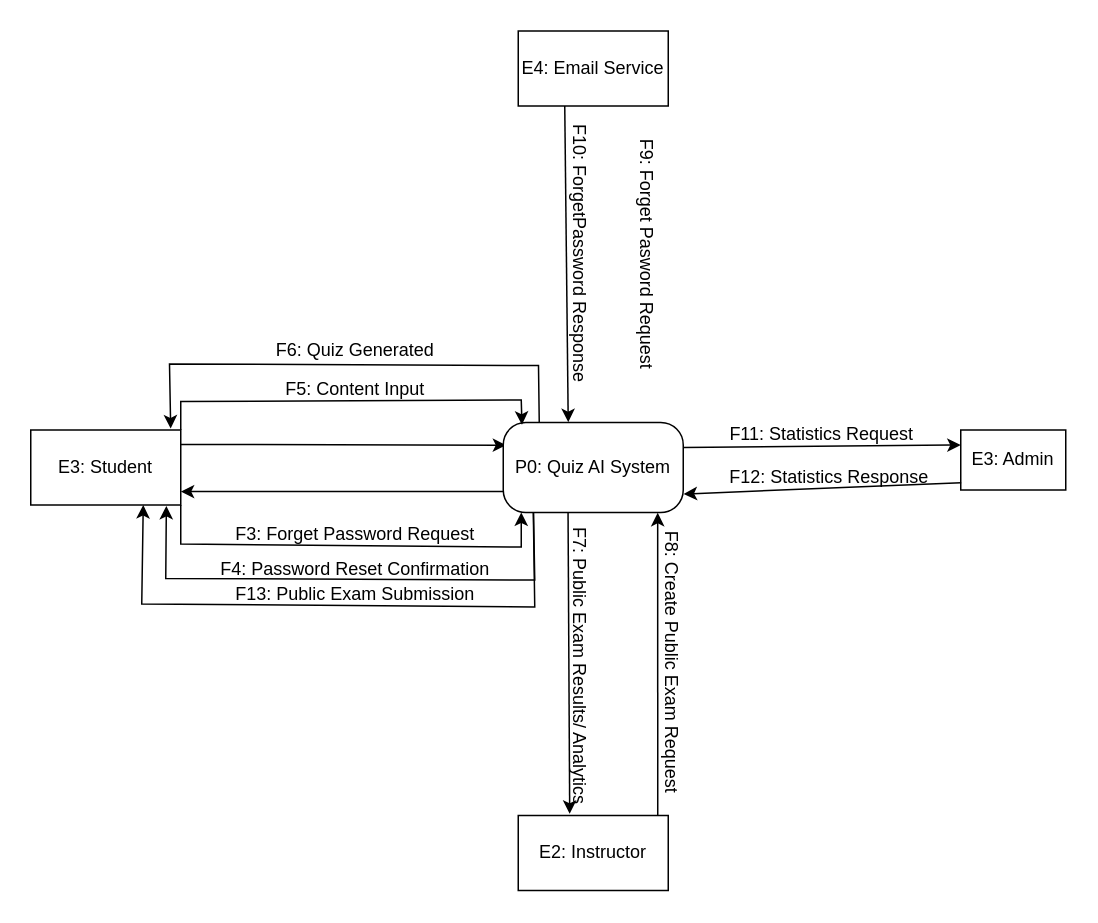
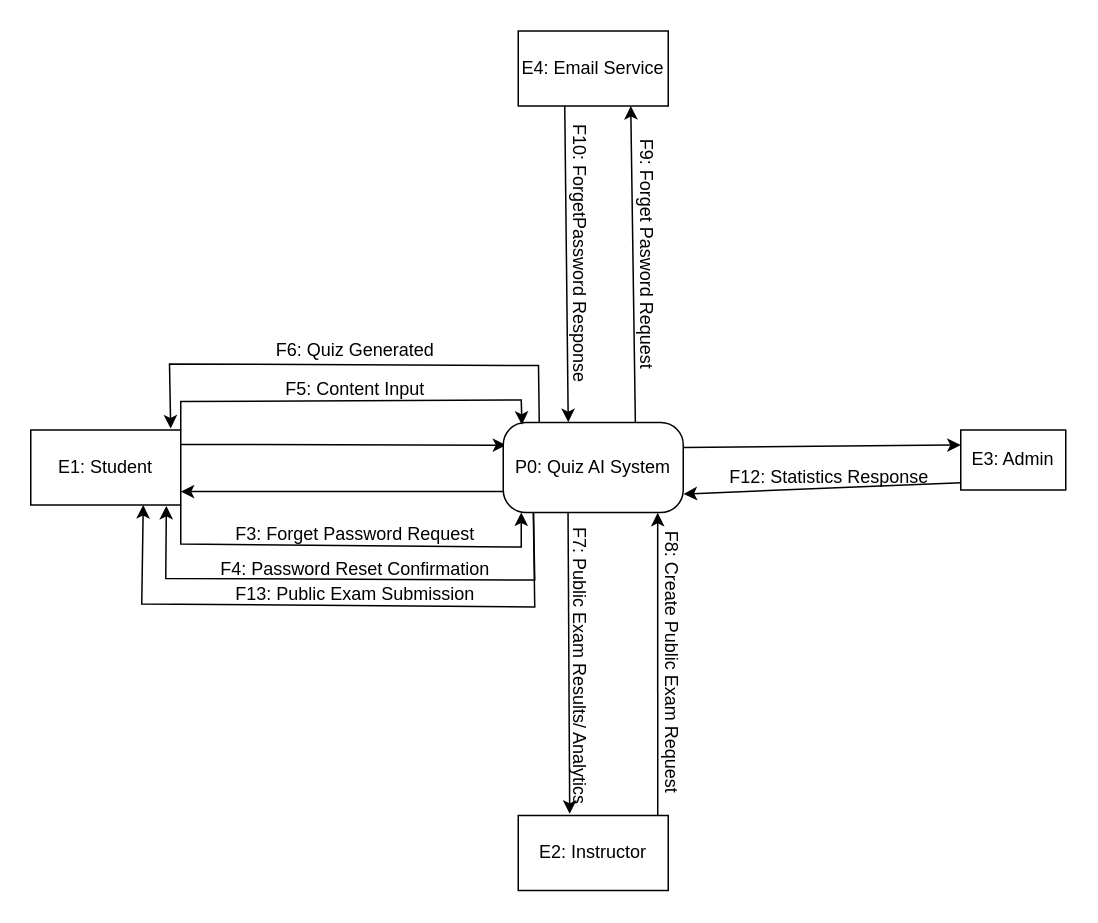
  <mxCell id="0" />
  <mxCell id="1" parent="0" />
- <mxCell id="2" value="E3: Student" style="html=1;dashed=0;whiteSpace=wrap;" vertex="1" parent="1"><mxGeometry x="20" y="286" width="100" height="50" as="geometry" /></mxCell>
+ <mxCell id="2" value="E1: Student" style="html=1;dashed=0;whiteSpace=wrap;" vertex="1" parent="1"><mxGeometry x="20" y="286" width="100" height="50" as="geometry" /></mxCell>
  <mxCell id="3" value="E2: Instructor" style="html=1;dashed=0;whiteSpace=wrap;" vertex="1" parent="1"><mxGeometry x="345" y="543" width="100" height="50" as="geometry" /></mxCell>
  <mxCell id="4" value="E3: Admin" style="html=1;dashed=0;whiteSpace=wrap;" vertex="1" parent="1"><mxGeometry x="640" y="286" width="70" height="40" as="geometry" /></mxCell>
  <mxCell id="5" value="E4: Email Service" style="html=1;dashed=0;whiteSpace=wrap;" vertex="1" parent="1"><mxGeometry x="345" y="20" width="100" height="50" as="geometry" /></mxCell>
  <mxCell id="6" value="" style="endArrow=classic;html=1;rounded=0;entryX=0.02;entryY=0.351;entryDx=0;entryDy=0;entryPerimeter=0;exitX=0.997;exitY=0.192;exitDx=0;exitDy=0;exitPerimeter=0;" edge="1" parent="1" source="2"><mxGeometry width="50" height="50" relative="1" as="geometry"><mxPoint x="124" y="296" as="sourcePoint" /><mxPoint x="337" y="296.1" as="targetPoint" /></mxGeometry></mxCell>
  <mxCell id="7" value="" style="endArrow=classic;html=1;rounded=0;exitX=0.022;exitY=0.66;exitDx=0;exitDy=0;exitPerimeter=0;entryX=1;entryY=0.821;entryDx=0;entryDy=0;entryPerimeter=0;" edge="1" parent="1" target="2"><mxGeometry width="50" height="50" relative="1" as="geometry"><mxPoint x="337.2" y="327" as="sourcePoint" /><mxPoint x="125" y="327" as="targetPoint" /></mxGeometry></mxCell>
  <mxCell id="8" value="" style="endArrow=classic;html=1;rounded=0;entryX=0.1;entryY=1;entryDx=0;entryDy=0;entryPerimeter=0;exitX=1;exitY=1;exitDx=0;exitDy=0;" edge="1" parent="1" source="2" target="10"><mxGeometry width="50" height="50" relative="1" as="geometry"><mxPoint x="165.5" y="376" as="sourcePoint" /><mxPoint x="346.9" y="344.2" as="targetPoint" /><Array as="points"><mxPoint x="120" y="362" /><mxPoint x="347" y="364" /></Array></mxGeometry></mxCell>
  <mxCell id="9" value="" style="endArrow=classic;html=1;rounded=0;exitX=0.168;exitY=0.987;exitDx=0;exitDy=0;exitPerimeter=0;entryX=0.904;entryY=1.012;entryDx=0;entryDy=0;entryPerimeter=0;" edge="1" parent="1" source="10" target="2"><mxGeometry width="50" height="50" relative="1" as="geometry"><mxPoint x="390" y="392" as="sourcePoint" /><mxPoint x="111" y="337" as="targetPoint" /><Array as="points"><mxPoint x="356" y="386" /><mxPoint x="110" y="385" /></Array></mxGeometry></mxCell>
  <mxCell id="10" value="P0: Quiz AI System" style="rounded=1;whiteSpace=wrap;html=1;arcSize=25;" vertex="1" parent="1"><mxGeometry x="335" y="281" width="120" height="60" as="geometry" /></mxCell>
  <mxCell id="11" value="F3: Forget Password Request" style="text;html=1;align=center;verticalAlign=middle;resizable=0;points=[];autosize=1;strokeColor=none;fillColor=none;" vertex="1" parent="1"><mxGeometry x="147" y="343" width="177" height="26" as="geometry" /></mxCell>
  <mxCell id="12" value="F4: Password Reset Confirmation" style="text;html=1;align=center;verticalAlign=middle;resizable=0;points=[];autosize=1;strokeColor=none;fillColor=none;" vertex="1" parent="1"><mxGeometry x="137.5" y="366" width="197" height="26" as="geometry" /></mxCell>
  <mxCell id="13" value="" style="endArrow=classic;html=1;rounded=0;entryX=0.104;entryY=0.025;entryDx=0;entryDy=0;entryPerimeter=0;exitX=1;exitY=0;exitDx=0;exitDy=0;" edge="1" parent="1" source="2" target="10"><mxGeometry width="50" height="50" relative="1" as="geometry"><mxPoint x="120" y="241" as="sourcePoint" /><mxPoint x="347" y="246" as="targetPoint" /><Array as="points"><mxPoint x="120" y="267" /><mxPoint x="347" y="266" /></Array></mxGeometry></mxCell>
  <mxCell id="14" value="" style="endArrow=classic;html=1;rounded=0;entryX=0.933;entryY=-0.02;entryDx=0;entryDy=0;entryPerimeter=0;exitX=0.2;exitY=-0.001;exitDx=0;exitDy=0;exitPerimeter=0;" edge="1" parent="1" source="10" target="2"><mxGeometry width="50" height="50" relative="1" as="geometry"><mxPoint x="359" y="279" as="sourcePoint" /><mxPoint x="112.5" y="194" as="targetPoint" /><Array as="points"><mxPoint x="358.5" y="243" /><mxPoint x="112.5" y="242" /></Array></mxGeometry></mxCell>
  <mxCell id="15" value="F5: Content Input" style="text;html=1;align=center;verticalAlign=middle;resizable=0;points=[];autosize=1;strokeColor=none;fillColor=none;" vertex="1" parent="1"><mxGeometry x="180" y="246" width="111" height="26" as="geometry" /></mxCell>
  <mxCell id="16" value="F6: Quiz Generated" style="text;html=1;align=center;verticalAlign=middle;resizable=0;points=[];autosize=1;strokeColor=none;fillColor=none;" vertex="1" parent="1"><mxGeometry x="174" y="220" width="123" height="26" as="geometry" /></mxCell>
  <mxCell id="17" value="" style="edgeStyle=none;orthogonalLoop=1;jettySize=auto;html=1;rounded=0;exitX=1;exitY=0.278;exitDx=0;exitDy=0;exitPerimeter=0;entryX=0;entryY=0.25;entryDx=0;entryDy=0;" edge="1" parent="1" source="10" target="4"><mxGeometry width="100" relative="1" as="geometry"><mxPoint x="459" y="298" as="sourcePoint" /><mxPoint x="555" y="298" as="targetPoint" /><Array as="points" /></mxGeometry></mxCell>
  <mxCell id="18" value="" style="edgeStyle=none;orthogonalLoop=1;jettySize=auto;html=1;rounded=0;entryX=1.002;entryY=0.795;entryDx=0;entryDy=0;entryPerimeter=0;exitX=0.004;exitY=0.879;exitDx=0;exitDy=0;exitPerimeter=0;" edge="1" parent="1" source="4" target="10"><mxGeometry width="100" relative="1" as="geometry"><mxPoint x="538" y="311" as="sourcePoint" /><mxPoint x="638" y="311" as="targetPoint" /><Array as="points" /></mxGeometry></mxCell>
  <mxCell id="19" value="" style="edgeStyle=none;orthogonalLoop=1;jettySize=auto;html=1;rounded=0;exitX=0.25;exitY=1;exitDx=0;exitDy=0;entryX=0.361;entryY=-0.004;entryDx=0;entryDy=0;entryPerimeter=0;" edge="1" parent="1" target="10"><mxGeometry width="100" relative="1" as="geometry"><mxPoint x="376" y="70" as="sourcePoint" /><mxPoint x="378.32" y="207.66" as="targetPoint" /><Array as="points" /></mxGeometry></mxCell>
+ <mxCell id="20" value="" style="edgeStyle=none;orthogonalLoop=1;jettySize=auto;html=1;rounded=0;entryX=0.75;entryY=1;entryDx=0;entryDy=0;exitX=0.734;exitY=-0.001;exitDx=0;exitDy=0;exitPerimeter=0;" edge="1" parent="1" source="10" target="5"><mxGeometry width="100" relative="1" as="geometry"><mxPoint x="418" y="205" as="sourcePoint" /><mxPoint x="447" y="228" as="targetPoint" /><Array as="points" /></mxGeometry></mxCell>
  <mxCell id="21" value="F9: Forget Pasword Request" style="text;html=1;align=center;verticalAlign=middle;resizable=0;points=[];autosize=1;strokeColor=none;fillColor=none;rotation=90;" vertex="1" parent="1"><mxGeometry x="345" y="155" width="171" height="26" as="geometry" /></mxCell>
  <mxCell id="22" value="F10: ForgetPassword Response" style="text;html=1;align=center;verticalAlign=middle;resizable=0;points=[];autosize=1;strokeColor=none;fillColor=none;rotation=90;" vertex="1" parent="1"><mxGeometry x="291" y="155" width="190" height="26" as="geometry" /></mxCell>
- <mxCell id="23" value="F11: Statistics Request" style="text;html=1;align=center;verticalAlign=middle;resizable=0;points=[];autosize=1;strokeColor=none;fillColor=none;" vertex="1" parent="1"><mxGeometry x="476" y="276" width="141" height="26" as="geometry" /></mxCell>
  <mxCell id="24" value="F12: Statistics Response" style="text;html=1;align=center;verticalAlign=middle;resizable=0;points=[];autosize=1;strokeColor=none;fillColor=none;" vertex="1" parent="1"><mxGeometry x="476" y="305" width="151" height="26" as="geometry" /></mxCell>
  <mxCell id="25" value="" style="edgeStyle=none;orthogonalLoop=1;jettySize=auto;html=1;rounded=0;exitX=0.167;exitY=0.994;exitDx=0;exitDy=0;exitPerimeter=0;entryX=0.75;entryY=1;entryDx=0;entryDy=0;" edge="1" parent="1" source="10" target="2"><mxGeometry width="100" relative="1" as="geometry"><mxPoint x="354.04" y="402" as="sourcePoint" /><mxPoint x="70" y="395" as="targetPoint" /><Array as="points"><mxPoint x="356" y="404" /><mxPoint x="94" y="402" /></Array></mxGeometry></mxCell>
  <mxCell id="26" value="" style="edgeStyle=none;orthogonalLoop=1;jettySize=auto;html=1;rounded=0;exitX=0.93;exitY=0.003;exitDx=0;exitDy=0;entryX=0.858;entryY=1.003;entryDx=0;entryDy=0;entryPerimeter=0;exitPerimeter=0;" edge="1" parent="1" source="3" target="10"><mxGeometry width="100" relative="1" as="geometry"><mxPoint x="428.7" y="542.03" as="sourcePoint" /><mxPoint x="428" y="341" as="targetPoint" /><Array as="points" /></mxGeometry></mxCell>
  <mxCell id="27" value="F8: Create Public Exam Request" style="text;html=1;align=center;verticalAlign=middle;resizable=0;points=[];autosize=1;strokeColor=none;fillColor=none;rotation=90;" vertex="1" parent="1"><mxGeometry x="351" y="427" width="193" height="26" as="geometry" /></mxCell>
  <mxCell id="28" value="F13: Public Exam Submission" style="text;html=1;align=center;verticalAlign=middle;resizable=0;points=[];autosize=1;strokeColor=none;fillColor=none;" vertex="1" parent="1"><mxGeometry x="147" y="383" width="177" height="26" as="geometry" /></mxCell>
  <mxCell id="29" value="" style="edgeStyle=none;orthogonalLoop=1;jettySize=auto;html=1;rounded=0;exitX=0.36;exitY=0.995;exitDx=0;exitDy=0;exitPerimeter=0;entryX=0.343;entryY=-0.023;entryDx=0;entryDy=0;entryPerimeter=0;" edge="1" parent="1" source="10" target="3"><mxGeometry width="100" relative="1" as="geometry"><mxPoint x="315" y="476" as="sourcePoint" /><mxPoint x="415" y="476" as="targetPoint" /><Array as="points" /></mxGeometry></mxCell>
  <mxCell id="30" value="F7: Public Exam Results/ Analytics" style="text;html=1;align=center;verticalAlign=middle;resizable=0;points=[];autosize=1;strokeColor=none;fillColor=none;rotation=90;" vertex="1" parent="1"><mxGeometry x="284.5" y="430" width="203" height="26" as="geometry" /></mxCell>
